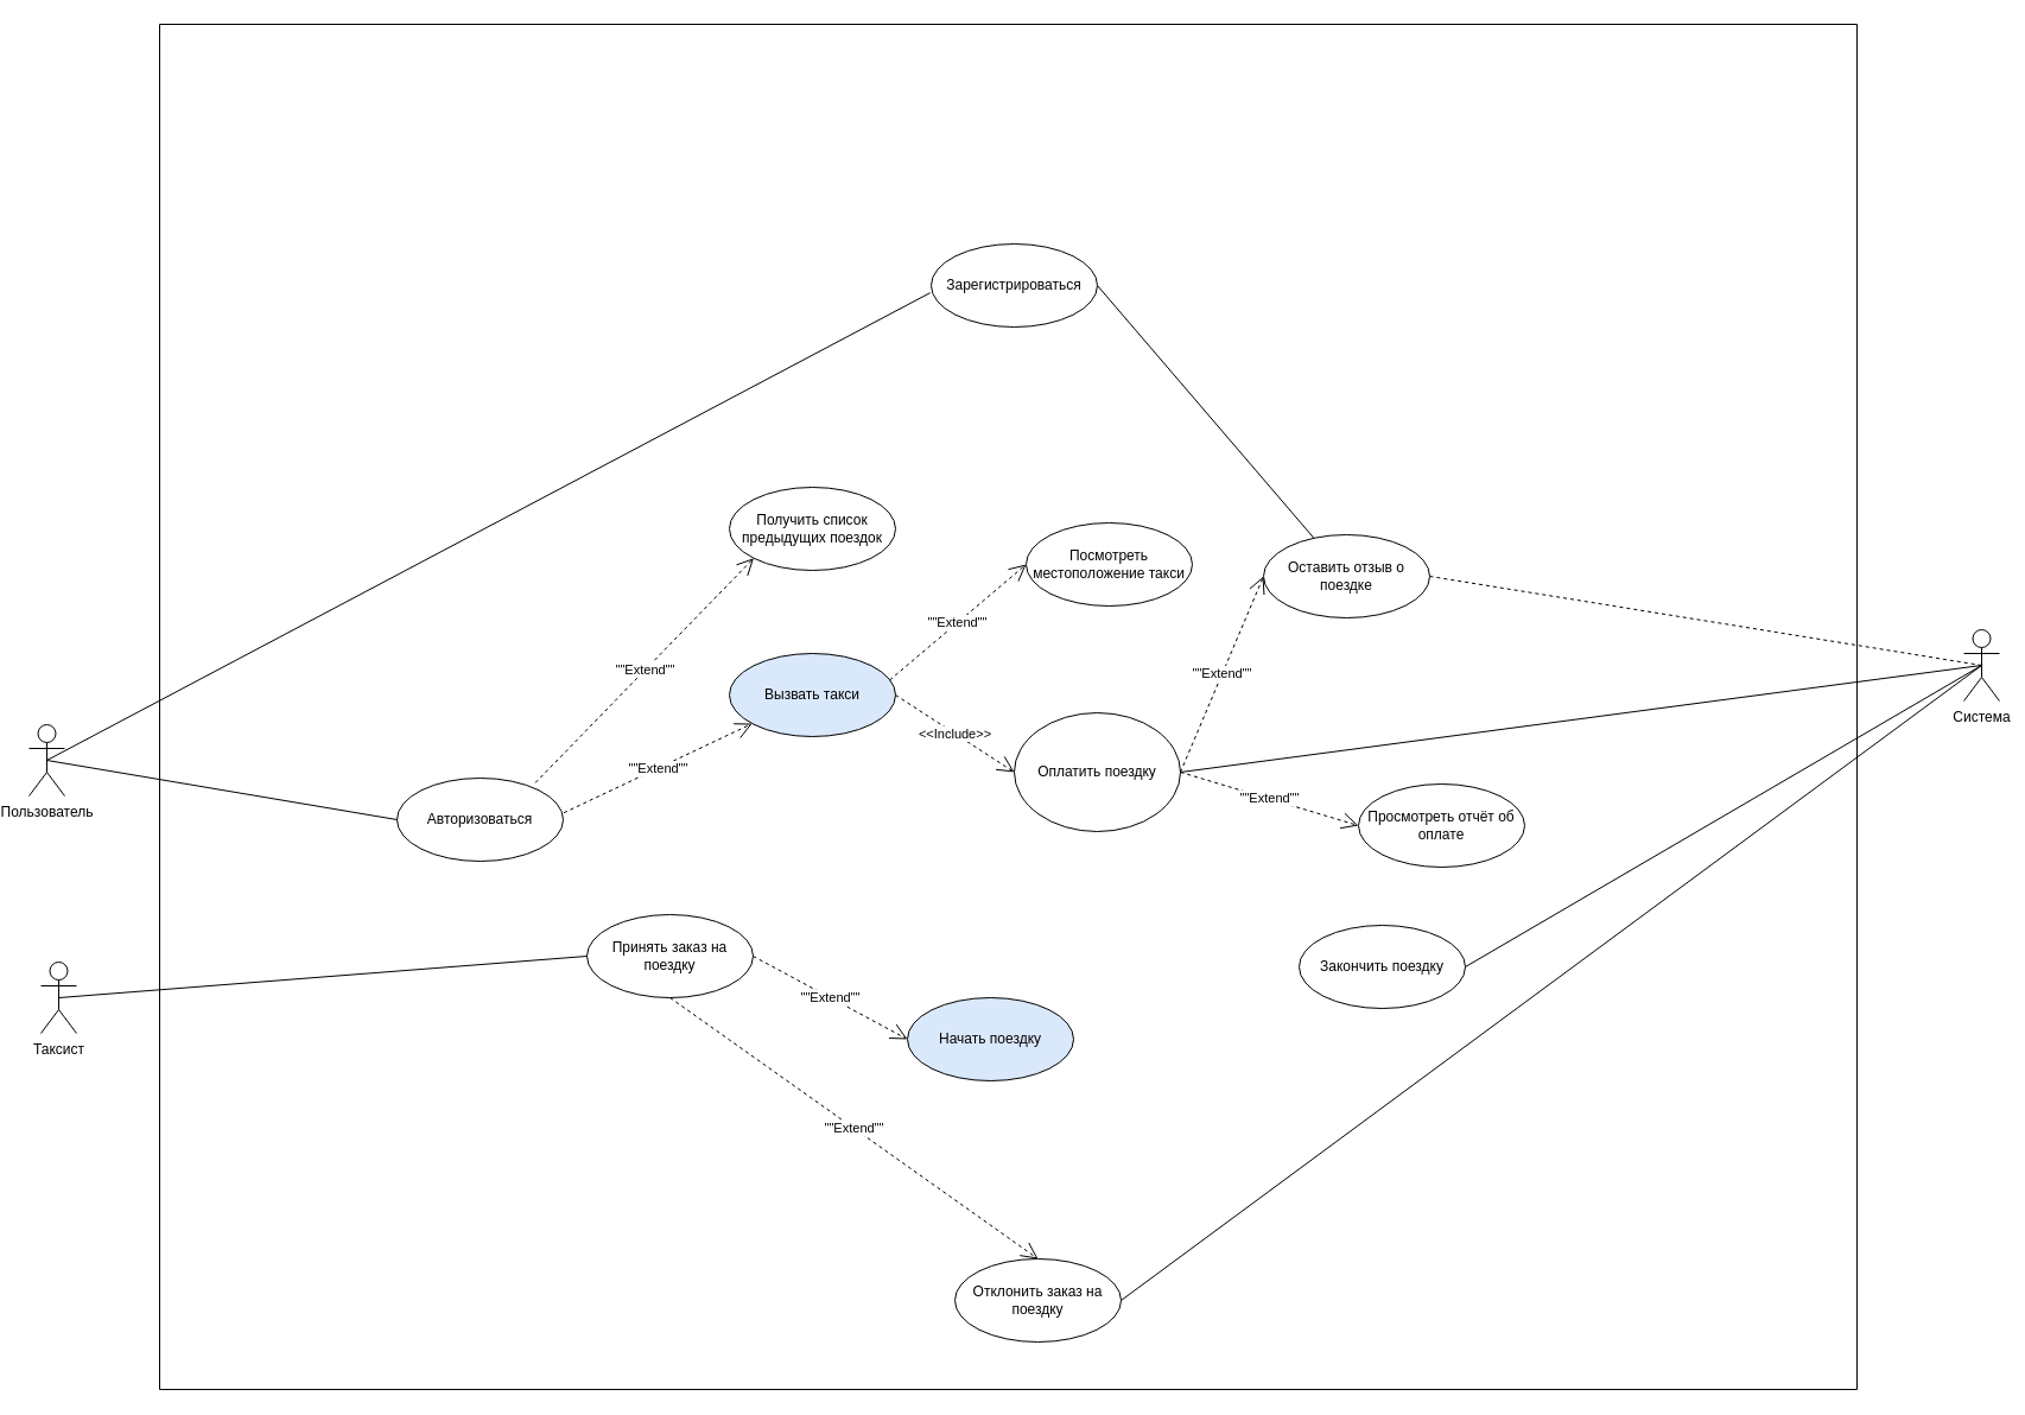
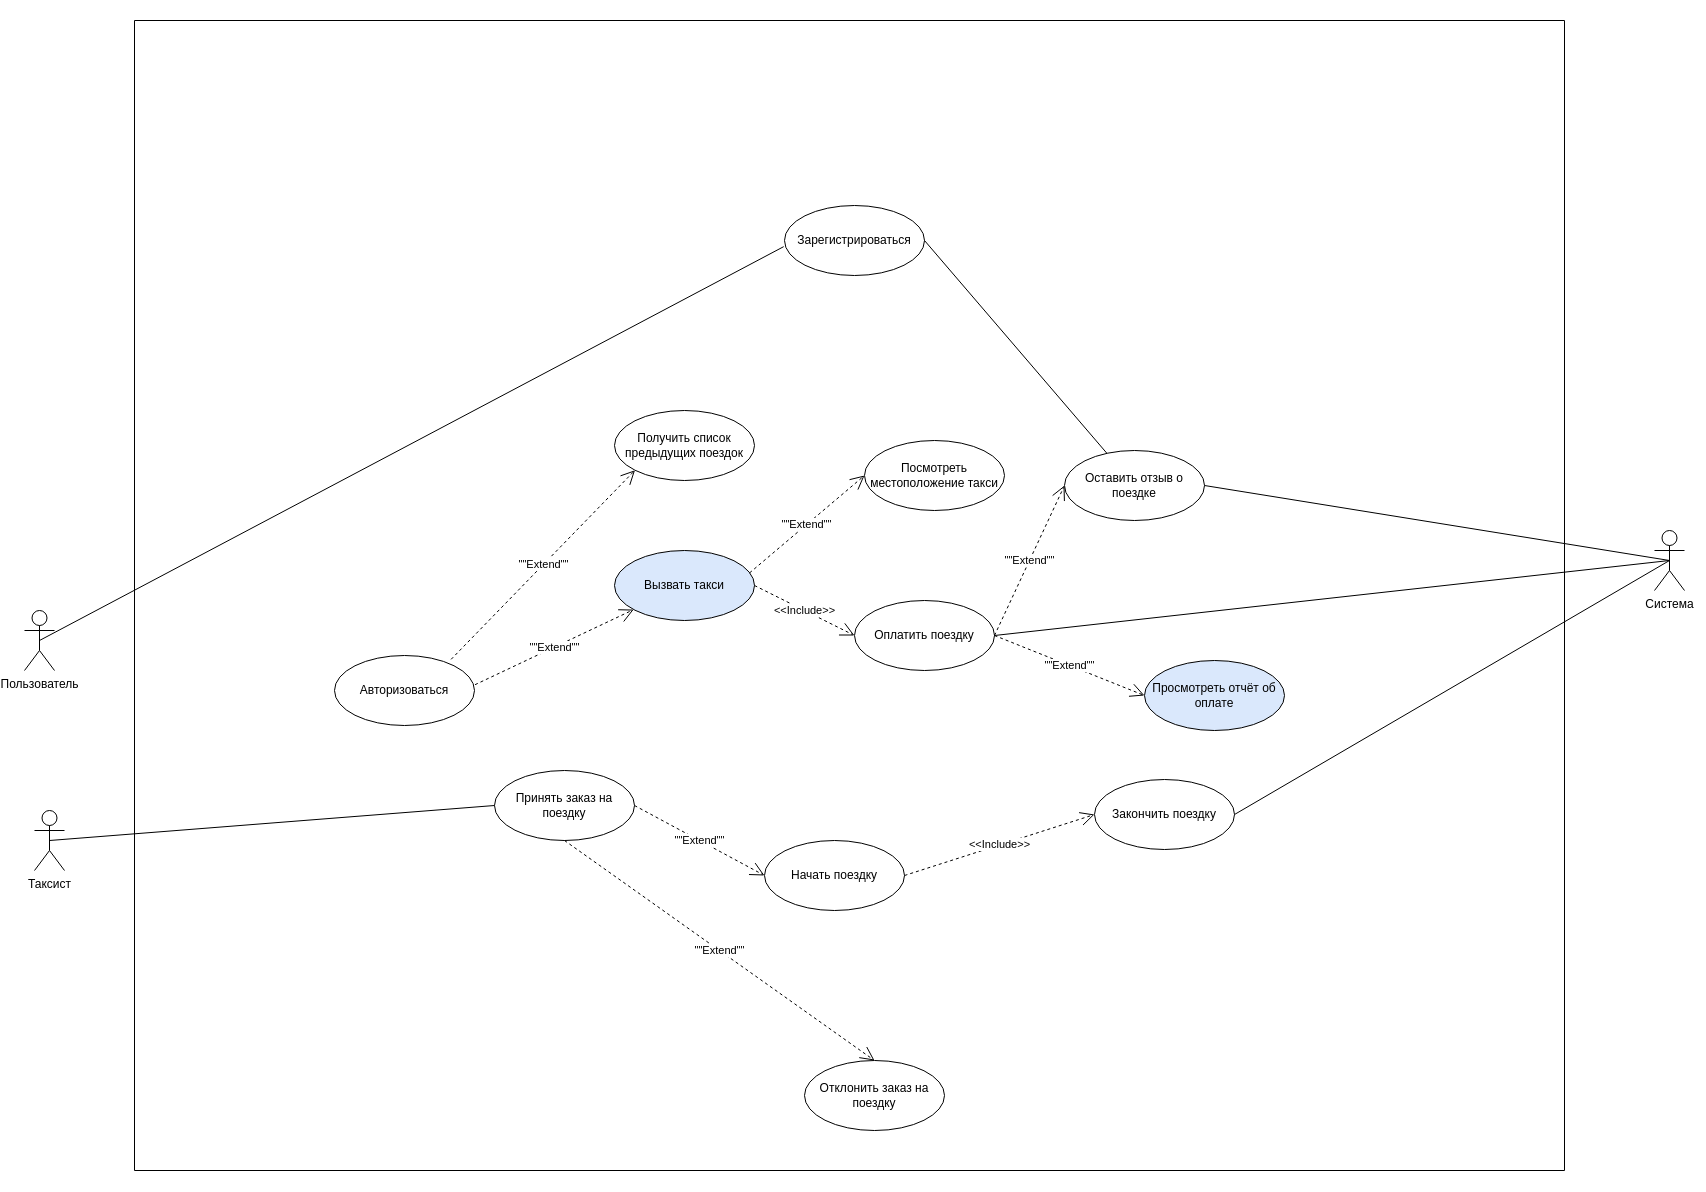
  <mxCell id="0" />
  <mxCell id="1" parent="0" />
  <mxCell id="2" value="Пользователь" style="shape=umlActor;verticalLabelPosition=bottom;verticalAlign=top;html=1;" vertex="1" parent="1"><mxGeometry x="20" y="610" width="30" height="60" as="geometry" /></mxCell>
  <mxCell id="3" value="" style="swimlane;startSize=0;" vertex="1" parent="1"><mxGeometry x="130" y="20" width="1430" height="1150" as="geometry" /></mxCell>
  <mxCell id="4" value="Зарегистрироваться" style="ellipse;whiteSpace=wrap;html=1;" vertex="1" parent="3"><mxGeometry x="650" y="185" width="140" height="70" as="geometry" /></mxCell>
  <mxCell id="5" value="Авторизоваться" style="ellipse;whiteSpace=wrap;html=1;" vertex="1" parent="3"><mxGeometry x="200" y="635" width="140" height="70" as="geometry" /></mxCell>
  <mxCell id="6" value="Вызвать такси" style="ellipse;whiteSpace=wrap;html=1;fillColor=#dae8fc;" vertex="1" parent="3"><mxGeometry x="480" y="530" width="140" height="70" as="geometry" /></mxCell>
  <mxCell id="7" value="&quot;&quot;Extend&quot;&quot;" style="endArrow=open;endSize=12;dashed=1;html=1;rounded=0;exitX=1.004;exitY=0.417;exitDx=0;exitDy=0;exitPerimeter=0;" edge="1" parent="3" source="5" target="6"><mxGeometry width="160" relative="1" as="geometry"><mxPoint x="370" y="627" as="sourcePoint" /><mxPoint x="461" y="620" as="targetPoint" /></mxGeometry></mxCell>
  <mxCell id="8" value="Принять заказ на поездку" style="ellipse;whiteSpace=wrap;html=1;" vertex="1" parent="3"><mxGeometry x="360" y="750" width="140" height="70" as="geometry" /></mxCell>
  <mxCell id="9" value="Отклонить заказ на поездку" style="ellipse;whiteSpace=wrap;html=1;" vertex="1" parent="3"><mxGeometry x="670" y="1040" width="140" height="70" as="geometry" /></mxCell>
  <mxCell id="10" value="&quot;&quot;Extend&quot;&quot;" style="endArrow=open;endSize=12;dashed=1;html=1;rounded=0;exitX=0.5;exitY=1;exitDx=0;exitDy=0;entryX=0.5;entryY=0;entryDx=0;entryDy=0;" edge="1" parent="3" source="8" target="9"><mxGeometry width="160" relative="1" as="geometry"><mxPoint x="540" y="820" as="sourcePoint" /><mxPoint x="626" y="871" as="targetPoint" /></mxGeometry></mxCell>
- <mxCell id="11" value="Начать поездку" style="ellipse;whiteSpace=wrap;html=1;fillColor=#dae8fc;" vertex="1" parent="3"><mxGeometry x="630" y="820" width="140" height="70" as="geometry" /></mxCell>
+ <mxCell id="11" value="Начать поездку" style="ellipse;whiteSpace=wrap;html=1;" vertex="1" parent="3"><mxGeometry x="630" y="820" width="140" height="70" as="geometry" /></mxCell>
  <mxCell id="12" value="Закончить поездку" style="ellipse;whiteSpace=wrap;html=1;" vertex="1" parent="3"><mxGeometry x="960" y="759" width="140" height="70" as="geometry" /></mxCell>
  <mxCell id="13" value="&quot;&quot;Extend&quot;&quot;" style="endArrow=open;endSize=12;dashed=1;html=1;rounded=0;exitX=1;exitY=0.5;exitDx=0;exitDy=0;entryX=0;entryY=0.5;entryDx=0;entryDy=0;" edge="1" parent="3" source="8" target="11"><mxGeometry width="160" relative="1" as="geometry"><mxPoint x="550" y="880" as="sourcePoint" /><mxPoint x="678" y="820" as="targetPoint" /></mxGeometry></mxCell>
+ <mxCell id="14" value="&amp;lt;&amp;lt;Include&amp;gt;&amp;gt;" style="endArrow=open;endSize=12;dashed=1;html=1;rounded=0;exitX=1;exitY=0.5;exitDx=0;exitDy=0;entryX=0;entryY=0.5;entryDx=0;entryDy=0;" edge="1" parent="3" source="11" target="12"><mxGeometry width="160" relative="1" as="geometry"><mxPoint x="740" y="860" as="sourcePoint" /><mxPoint x="868" y="800" as="targetPoint" /></mxGeometry></mxCell>
  <mxCell id="15" value="Получить список предыдущих поездок" style="ellipse;whiteSpace=wrap;html=1;" vertex="1" parent="3"><mxGeometry x="480" y="390" width="140" height="70" as="geometry" /></mxCell>
  <mxCell id="16" value="&quot;&quot;Extend&quot;&quot;" style="endArrow=open;endSize=12;dashed=1;html=1;rounded=0;exitX=0.833;exitY=0.055;exitDx=0;exitDy=0;exitPerimeter=0;entryX=0;entryY=1;entryDx=0;entryDy=0;" edge="1" parent="3" source="5" target="15"><mxGeometry width="160" relative="1" as="geometry"><mxPoint x="300" y="620" as="sourcePoint" /><mxPoint x="445" y="559" as="targetPoint" /></mxGeometry></mxCell>
  <mxCell id="17" value="&quot;&quot;Extend&quot;&quot;" style="endArrow=open;endSize=12;dashed=1;html=1;rounded=0;exitX=0.965;exitY=0.32;exitDx=0;exitDy=0;exitPerimeter=0;entryX=0;entryY=0.5;entryDx=0;entryDy=0;" edge="1" parent="3" source="6" target="18"><mxGeometry width="160" relative="1" as="geometry"><mxPoint x="642.5" y="561" as="sourcePoint" /><mxPoint x="720" y="465" as="targetPoint" /></mxGeometry></mxCell>
  <mxCell id="18" value="Посмотреть местоположение такси" style="ellipse;whiteSpace=wrap;html=1;" vertex="1" parent="3"><mxGeometry x="730" y="420" width="140" height="70" as="geometry" /></mxCell>
- <mxCell id="19" value="Оплатить поездку" style="ellipse;whiteSpace=wrap;html=1;" vertex="1" parent="3"><mxGeometry x="720" y="580" width="140" height="100" as="geometry" /></mxCell>
+ <mxCell id="19" value="Оплатить поездку" style="ellipse;whiteSpace=wrap;html=1;" vertex="1" parent="3"><mxGeometry x="720" y="580" width="140" height="70" as="geometry" /></mxCell>
  <mxCell id="20" value="&amp;lt;&amp;lt;Include&amp;gt;&amp;gt;" style="endArrow=open;endSize=12;dashed=1;html=1;rounded=0;exitX=1;exitY=0.5;exitDx=0;exitDy=0;entryX=0;entryY=0.5;entryDx=0;entryDy=0;" edge="1" parent="3" source="6" target="19"><mxGeometry width="160" relative="1" as="geometry"><mxPoint x="600" y="680" as="sourcePoint" /><mxPoint x="730" y="770" as="targetPoint" /></mxGeometry></mxCell>
  <mxCell id="21" value="Оставить отзыв о поездке" style="ellipse;whiteSpace=wrap;html=1;" vertex="1" parent="3"><mxGeometry x="930" y="430" width="140" height="70" as="geometry" /></mxCell>
  <mxCell id="22" value="&quot;&quot;Extend&quot;&quot;" style="endArrow=open;endSize=12;dashed=1;html=1;rounded=0;exitX=1;exitY=0.5;exitDx=0;exitDy=0;entryX=0;entryY=0.5;entryDx=0;entryDy=0;" edge="1" parent="3" source="19" target="21"><mxGeometry width="160" relative="1" as="geometry"><mxPoint x="900" y="530" as="sourcePoint" /><mxPoint x="1015" y="433" as="targetPoint" /></mxGeometry></mxCell>
- <mxCell id="23" value="Просмотреть отчёт об оплате" style="ellipse;whiteSpace=wrap;html=1;" vertex="1" parent="3"><mxGeometry x="1010" y="640" width="140" height="70" as="geometry" /></mxCell>
+ <mxCell id="23" value="Просмотреть отчёт об оплате" style="ellipse;whiteSpace=wrap;html=1;fillColor=#dae8fc;" vertex="1" parent="3"><mxGeometry x="1010" y="640" width="140" height="70" as="geometry" /></mxCell>
  <mxCell id="24" value="&quot;&quot;Extend&quot;&quot;" style="endArrow=open;endSize=12;dashed=1;html=1;rounded=0;exitX=1;exitY=0.5;exitDx=0;exitDy=0;entryX=0;entryY=0.5;entryDx=0;entryDy=0;" edge="1" parent="3" source="19" target="23"><mxGeometry width="160" relative="1" as="geometry"><mxPoint x="890" y="650" as="sourcePoint" /><mxPoint x="980" y="550" as="targetPoint" /></mxGeometry></mxCell>
  <mxCell id="25" value="" style="endArrow=none;html=1;rounded=0;exitX=0.5;exitY=0.5;exitDx=0;exitDy=0;exitPerimeter=0;entryX=-0.006;entryY=0.588;entryDx=0;entryDy=0;entryPerimeter=0;" edge="1" parent="1" source="2" target="4"><mxGeometry width="50" height="50" relative="1" as="geometry"><mxPoint x="190" y="580" as="sourcePoint" /><mxPoint y="530" as="targetPoint" x="240" /></mxGeometry></mxCell>
- <mxCell id="26" value="" style="endArrow=none;html=1;rounded=0;exitX=0.5;exitY=0.5;exitDx=0;exitDy=0;exitPerimeter=0;entryX=0;entryY=0.5;entryDx=0;entryDy=0;" edge="1" parent="1" source="2" target="5"><mxGeometry width="50" height="50" relative="1" as="geometry"><mxPoint x="220" y="720" as="sourcePoint" /><mxPoint x="270" y="670" as="targetPoint" /></mxGeometry></mxCell>
  <mxCell id="27" value="Таксист" style="shape=umlActor;verticalLabelPosition=bottom;verticalAlign=top;html=1;outlineConnect=0;" vertex="1" parent="1"><mxGeometry x="30" y="810" width="30" height="60" as="geometry" /></mxCell>
  <mxCell id="28" value="" style="endArrow=none;html=1;rounded=0;exitX=0.5;exitY=0.5;exitDx=0;exitDy=0;exitPerimeter=0;entryX=0;entryY=0.5;entryDx=0;entryDy=0;" edge="1" parent="1" source="27" target="8"><mxGeometry width="50" height="50" relative="1" as="geometry"><mxPoint x="230" y="890" as="sourcePoint" /><mxPoint x="280" y="840" as="targetPoint" /></mxGeometry></mxCell>
  <mxCell id="29" value="Система" style="shape=umlActor;verticalLabelPosition=bottom;verticalAlign=top;html=1;" vertex="1" parent="1"><mxGeometry x="1650" y="530" width="30" height="60" as="geometry" /></mxCell>
  <mxCell id="30" value="" style="endArrow=none;html=1;rounded=0;exitX=1;exitY=0.5;exitDx=0;exitDy=0;" edge="1" parent="1" source="4" target="21"><mxGeometry width="50" height="50" relative="1" as="geometry"><mxPoint x="820" y="280" as="sourcePoint" /><mxPoint x="870" y="230" as="targetPoint" /></mxGeometry></mxCell>
  <mxCell id="31" value="" style="endArrow=none;html=1;rounded=0;exitX=1;exitY=0.5;exitDx=0;exitDy=0;entryX=0.5;entryY=0.5;entryDx=0;entryDy=0;entryPerimeter=0;" edge="1" parent="1" source="12" target="29"><mxGeometry width="50" height="50" relative="1" as="geometry"><mxPoint x="1360" y="790" as="sourcePoint" /><mxPoint x="1410" y="740" as="targetPoint" /></mxGeometry></mxCell>
  <mxCell id="32" value="" style="endArrow=none;html=1;rounded=0;exitX=1;exitY=0.5;exitDx=0;exitDy=0;entryX=0.5;entryY=0.5;entryDx=0;entryDy=0;entryPerimeter=0;" edge="1" parent="1" source="19" target="29"><mxGeometry width="50" height="50" relative="1" as="geometry"><mxPoint x="1250" y="620" as="sourcePoint" /><mxPoint x="1300" y="570" as="targetPoint" /></mxGeometry></mxCell>
- <mxCell id="33" value="" style="endArrow=none;html=1;rounded=0;exitX=1;exitY=0.5;exitDx=0;exitDy=0;entryX=0.5;entryY=0.5;entryDx=0;entryDy=0;entryPerimeter=0;dashed=1;" edge="1" parent="1" source="21" target="29"><mxGeometry width="50" height="50" relative="1" as="geometry"><mxPoint x="1320" y="560" as="sourcePoint" /><mxPoint x="1370" y="510" as="targetPoint" /></mxGeometry></mxCell>
- <mxCell id="34" value="" style="endArrow=none;html=1;rounded=0;exitX=1;exitY=0.5;exitDx=0;exitDy=0;entryX=0.5;entryY=0.5;entryDx=0;entryDy=0;entryPerimeter=0;" edge="1" parent="1" source="9" target="29"><mxGeometry width="50" height="50" relative="1" as="geometry"><mxPoint x="1110" y="1040" as="sourcePoint" /><mxPoint x="1160" y="990" as="targetPoint" /></mxGeometry></mxCell>
+ <mxCell id="33" value="" style="endArrow=none;html=1;rounded=0;exitX=1;exitY=0.5;exitDx=0;exitDy=0;entryX=0.5;entryY=0.5;entryDx=0;entryDy=0;entryPerimeter=0;" edge="1" parent="1" source="21" target="29"><mxGeometry width="50" height="50" relative="1" as="geometry"><mxPoint x="1320" y="560" as="sourcePoint" /><mxPoint x="1370" y="510" as="targetPoint" /></mxGeometry></mxCell>
